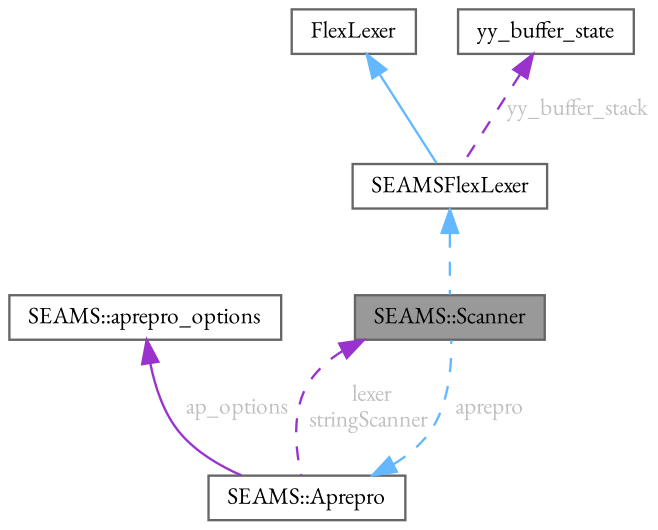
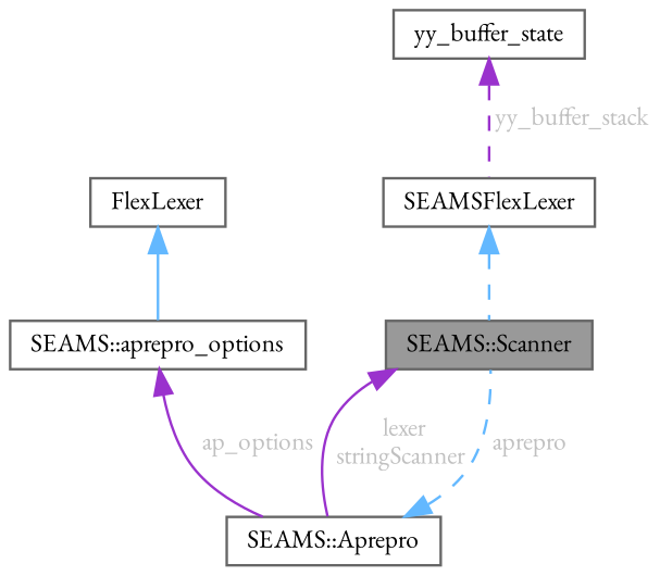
  digraph {
    fontname="EB Garamond"
    node [color=gray40 fillcolor=white fontname="EB Garamond" fontsize=10 shape=box style=filled]
    edge [color=darkorchid3 dir=back fontcolor=grey fontname="EB Garamond" fontsize=10 labelfontname=Helvetica labelfontsize=10 style=dashed]
    n1 [fillcolor=grey60 fontcolor=black height=0.2 label="SEAMS::Scanner" width=0.4]
    n2 [height=0.2 label="SEAMS::Aprepro" width=0.4]
    n3 [height=0.2 label=SEAMSFlexLexer width=0.4]
    n4 [height=0.2 label=FlexLexer width=0.4]
    n5 [height=0.2 label=yy_buffer_state width=0.4]
    n6 [height=0.2 label="SEAMS::aprepro_options" width=0.4]
-   n1 -> n2 [label=" lexer\nstringScanner"]
+   n1 -> n2 [label=" lexer\nstringScanner" style=solid]
    n2 -> n1 [color=steelblue1 label=" aprepro"]
    n3 -> n1 [color=steelblue1 fontcolor=""]
-   n4 -> n3 [color=steelblue1 style=solid fontcolor=""]
+   n4 -> n6 [color=steelblue1 style=solid fontcolor=""]
    n5 -> n3 [label=" yy_buffer_stack"]
    n6 -> n2 [label=" ap_options" style=solid]
  }
